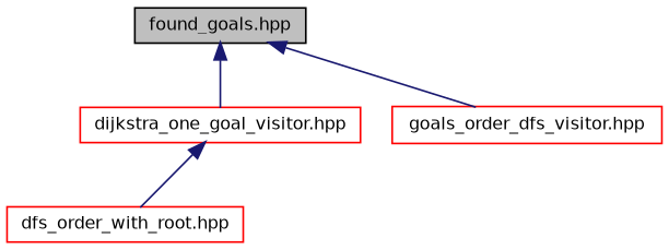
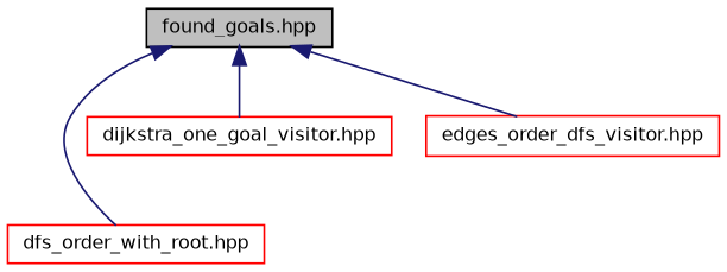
  digraph {
    node [color=red fillcolor=white fontname=Helvetica fontsize=10 shape=record style=filled]
    edge [color=midnightblue dir=back fontname=Helvetica fontsize=10 labelfontname=Helvetica labelfontsize=10 style=solid]
    n1 [color=black fillcolor=grey75 fontcolor=black height=0.2 label="found_goals.hpp" width=0.4]
    n2 [height=0.2 label="dfs_order_with_root.hpp" width=0.4]
    n3 [height=0.2 label="dijkstra_one_goal_visitor.hpp" width=0.4]
-   n4 [height=0.2 label="goals_order_dfs_visitor.hpp" width=0.4]
-   n3 -> n2
+   n4 [height=0.2 label="edges_order_dfs_visitor.hpp" width=0.4]
+   n1 -> n2
    n1 -> n3
    n1 -> n4
  }
